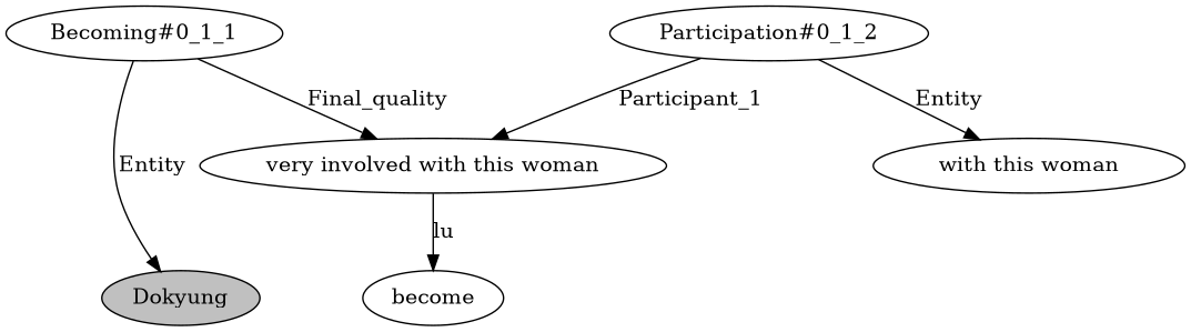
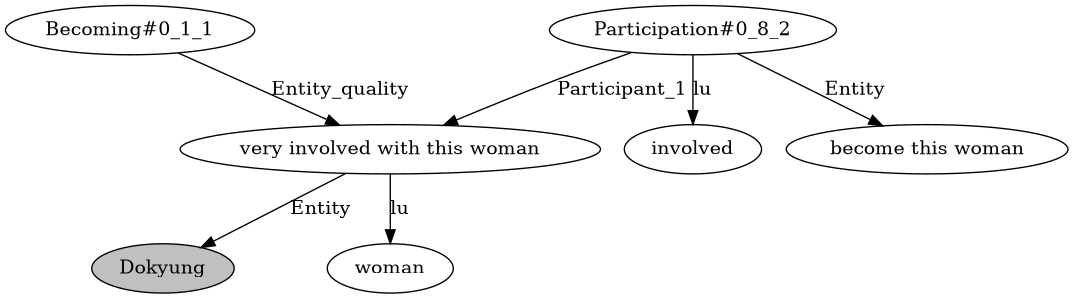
  digraph {
    n1 [fillcolor=gray label=Dokyung style=filled]
    n2 [label="Becoming#0_1_1"]
    n3 [label="very involved with this woman"]
-   n4 [label=become]
-   n5 [label="Participation#0_1_2"]
-   n7 [label="with this woman"]
-   n2 -> n1 [label=Entity]
-   n2 -> n3 [label=Final_quality]
+   n4 [label=woman]
+   n5 [label="Participation#0_8_2"]
+   n6 [label=involved]
+   n7 [label="become this woman"]
+   n3 -> n1 [label=Entity]
+   n2 -> n3 [label=Entity_quality]
    n3 -> n4 [label=lu]
    n5 -> n3 [label=Participant_1]
+   n5 -> n6 [label=lu]
    n5 -> n7 [label=Entity]
  }
